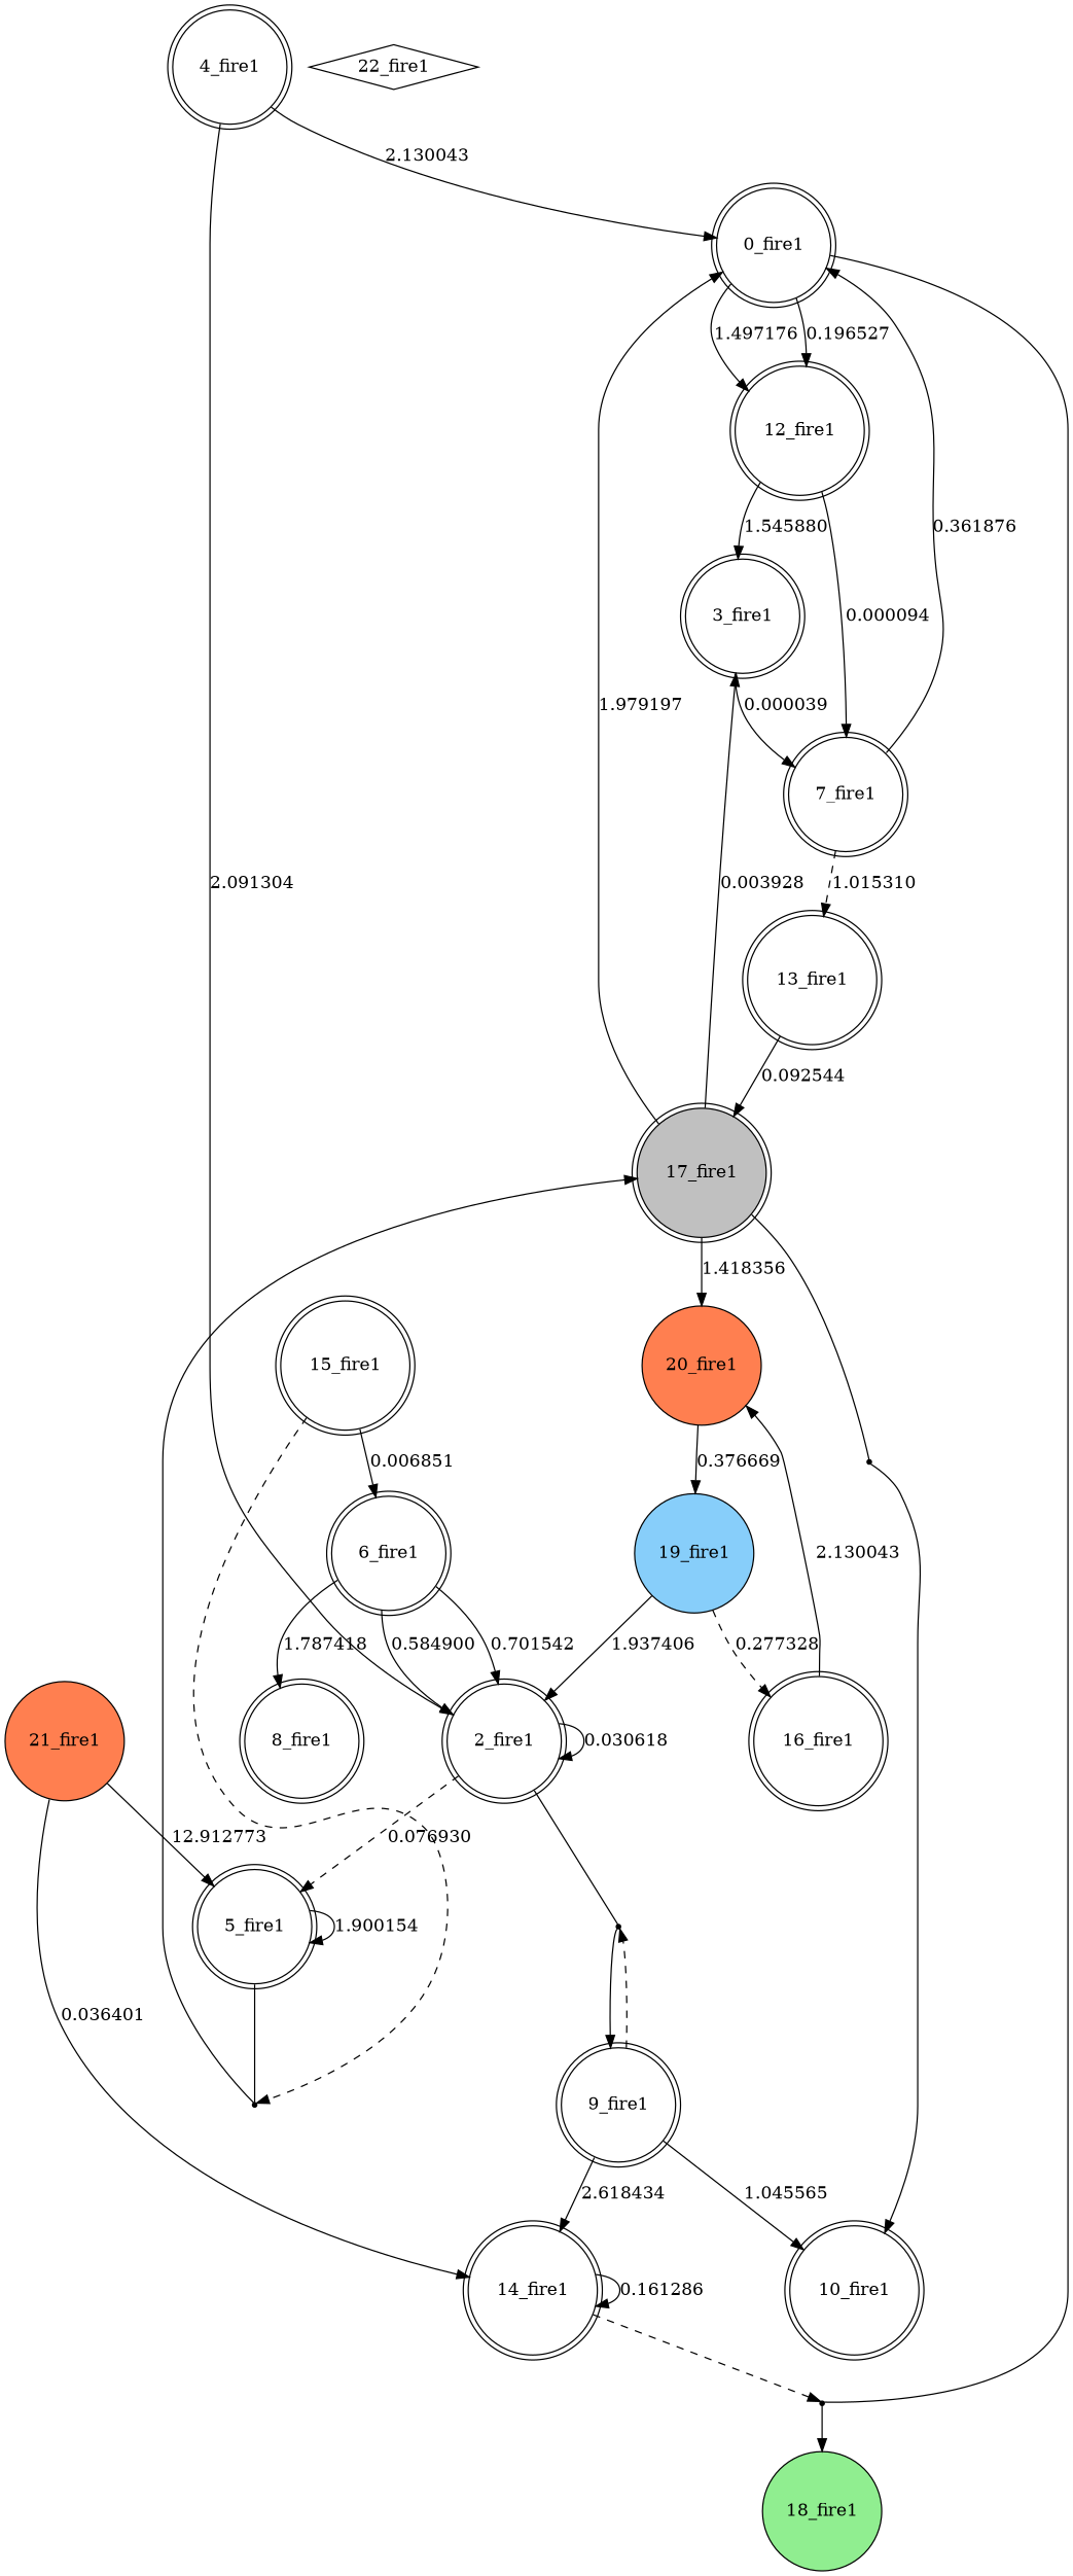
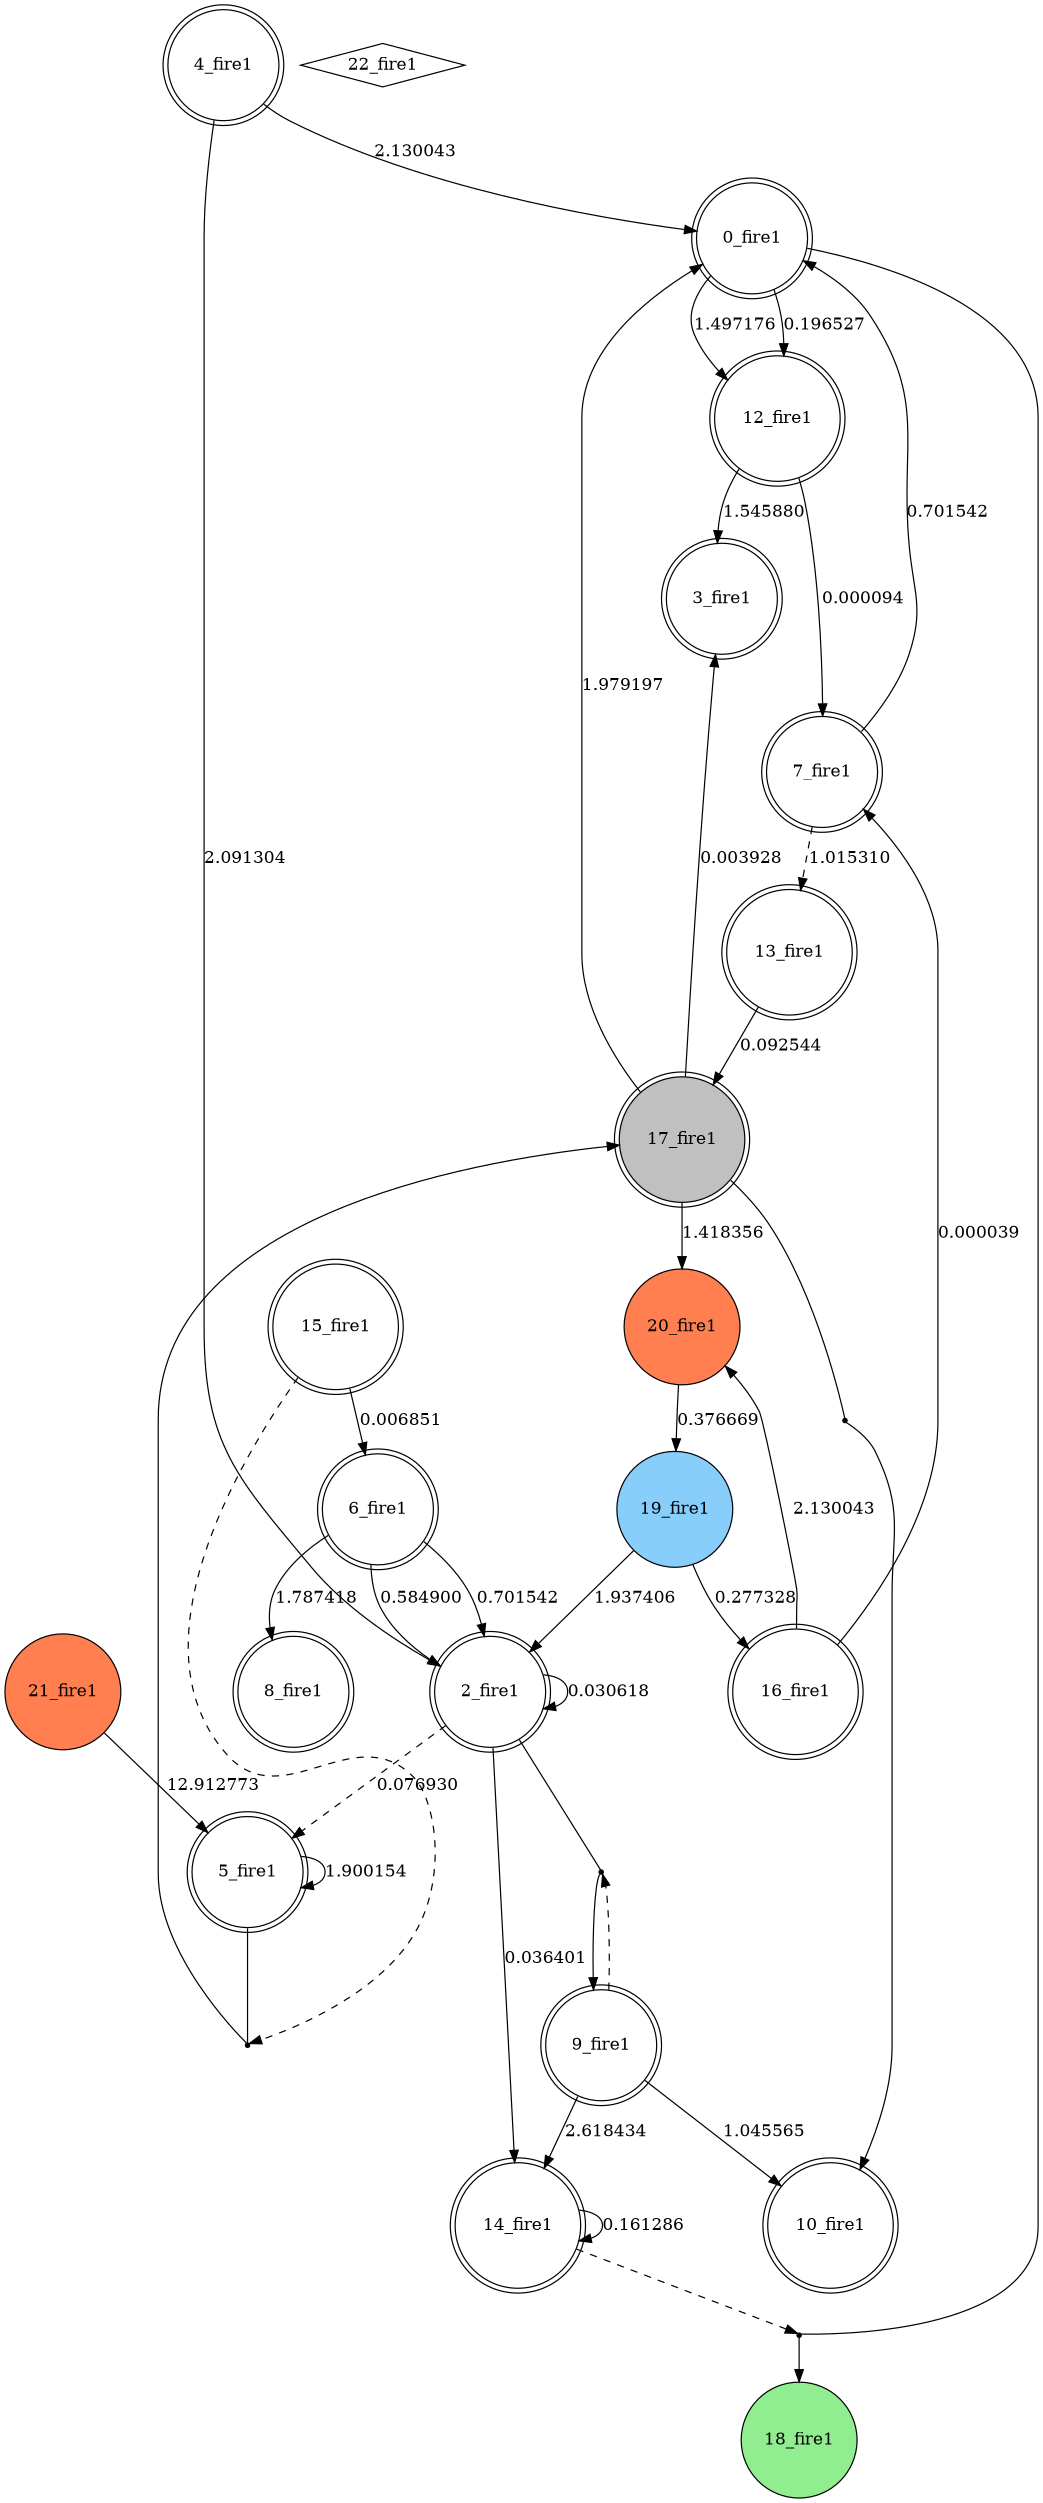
  digraph {
    node [shape=doublecircle]
    n1 [label="0_fire1"]
    n2 [label="12_fire1"]
    27 [shape=point]
    n4 [label="3_fire1"]
    n5 [label="7_fire1"]
    n6 [label="13_fire1"]
    n7 [fillcolor=gray label="17_fire1" style=filled]
    n8 [fillcolor=lightgreen label="18_fire1" shape=circle style=filled]
    n9 [label="5_fire1"]
    24 [shape=point]
    n11 [label="2_fire1"]
    26 [shape=point]
    n13 [label="9_fire1"]
    n14 [label="4_fire1"]
    n15 [label="6_fire1"]
    n16 [label="8_fire1"]
    n17 [label="10_fire1"]
    n18 [label="14_fire1"]
    25 [shape=point]
    n20 [fillcolor=coral label="20_fire1" shape=circle style=filled]
    n21 [label="15_fire1"]
    n22 [label="16_fire1"]
    n23 [fillcolor=lightskyblue label="19_fire1" shape=circle style=filled]
    n24 [fillcolor=coral label="21_fire1" shape=circle style=filled]
    n25 [label="22_fire1" shape=diamond]
    n1 -> n2 [label=0.196527]
    n1 -> n2 [label=1.497176]
    n1 -> 27 [dir=none]
    n2 -> n4 [label=1.545880]
    n2 -> n5 [label=0.000094]
    27 -> n8
-   n5 -> n1 [label=0.361876]
+   n5 -> n1 [label=0.701542]
    n5 -> n6 [label=1.015310 style=dashed]
    n6 -> n7 [label=0.092544]
    n7 -> n1 [label=1.979197]
    n7 -> n4 [label=0.003928]
    n7 -> 25 [dir=none]
    n7 -> n20 [label=1.418356]
    n9 -> n9 [label=1.900154]
    n9 -> 24 [dir=none]
    24 -> n7
    n11 -> n9 [label=0.076930 style=dashed]
    n11 -> n11 [label=0.030618]
    n11 -> 26 [dir=none]
    26 -> n13
    n13 -> 26 [style=dashed]
    n13 -> n17 [label=1.045565]
    n13 -> n18 [label=2.618434]
    n14 -> n1 [label=2.130043]
    n14 -> n11 [label=2.091304]
    n15 -> n11 [label=0.701542]
    n15 -> n11 [label=0.584900]
    n15 -> n16 [label=1.787418]
    n18 -> 27 [style=dashed]
    n18 -> n18 [label=0.161286]
    25 -> n17
    n20 -> n23 [label=0.376669]
    n21 -> 24 [style=dashed]
    n21 -> n15 [label=0.006851]
-   n4 -> n5 [label=0.000039]
+   n22 -> n5 [label=0.000039]
    n22 -> n20 [label=2.130043]
    n23 -> n11 [label=1.937406]
-   n23 -> n22 [label=0.277328 style=dashed]
+   n23 -> n22 [label=0.277328]
    n24 -> n9 [label=12.912773]
-   n24 -> n18 [label=0.036401]
+   n11 -> n18 [label=0.036401]
  }
